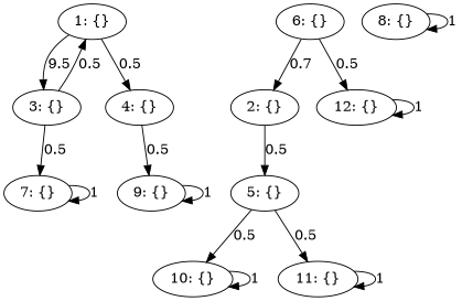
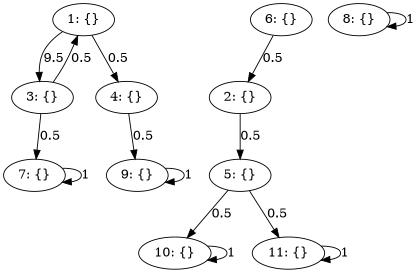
  digraph {
    n1 [label="1: {}"]
    n2 [label="3: {}"]
    n3 [label="4: {}"]
    n4 [label="2: {}"]
    n5 [label="5: {}"]
    n6 [label="7: {}"]
    n7 [label="9: {}"]
    n8 [label="10: {}"]
    n9 [label="11: {}"]
    n10 [label="6: {}"]
-   n11 [label="12: {}"]
    n12 [label="8: {}"]
    n1 -> n2 [label=9.5]
    n1 -> n3 [label=0.5]
    n2 -> n1 [label=0.5]
    n2 -> n6 [label=0.5]
    n3 -> n7 [label=0.5]
    n4 -> n5 [label=0.5]
    n5 -> n8 [label=0.5]
    n5 -> n9 [label=0.5]
    n6 -> n6 [label=1]
    n7 -> n7 [label=1]
    n8 -> n8 [label=1]
    n9 -> n9 [label=1]
-   n10 -> n4 [label=0.7]
-   n10 -> n11 [label=0.5]
-   n11 -> n11 [label=1]
+   n10 -> n4 [label=0.5]
    n12 -> n12 [label=1]
  }
